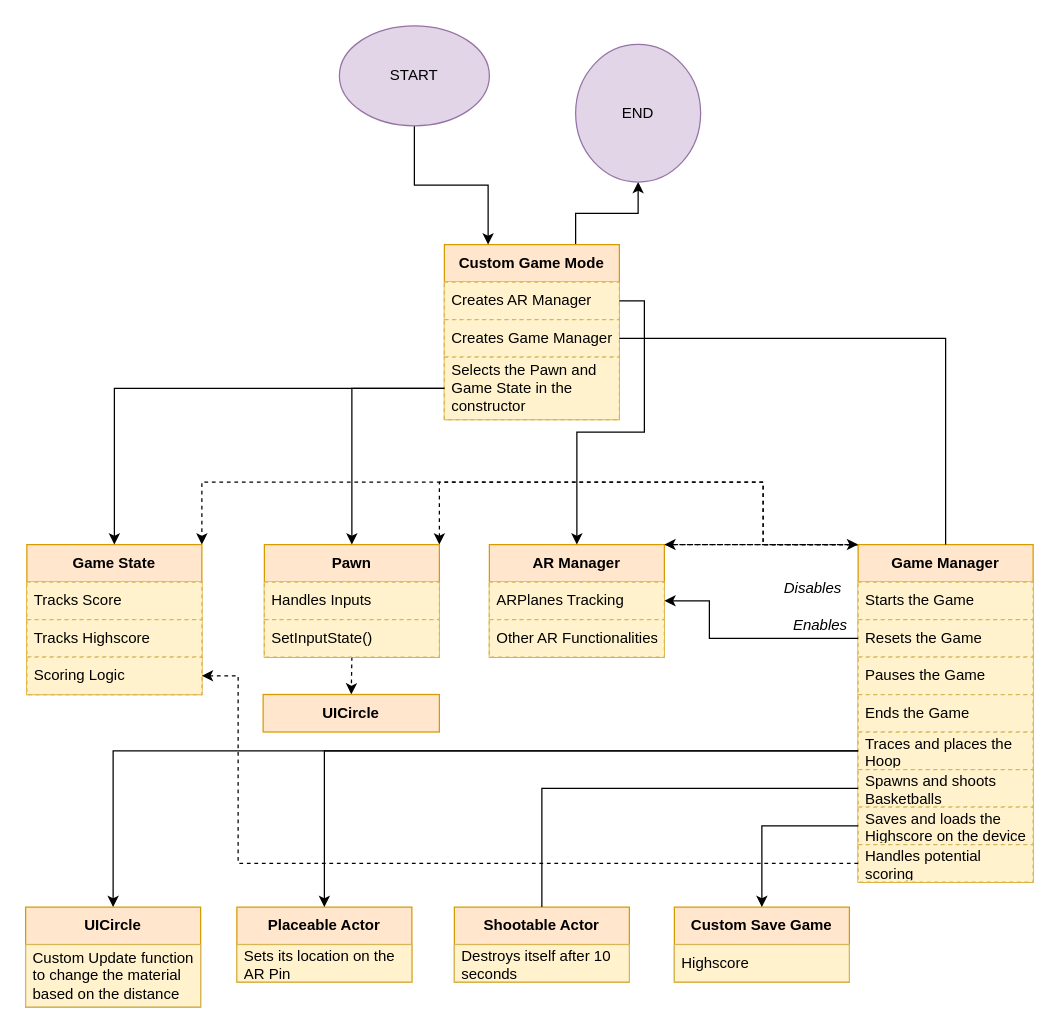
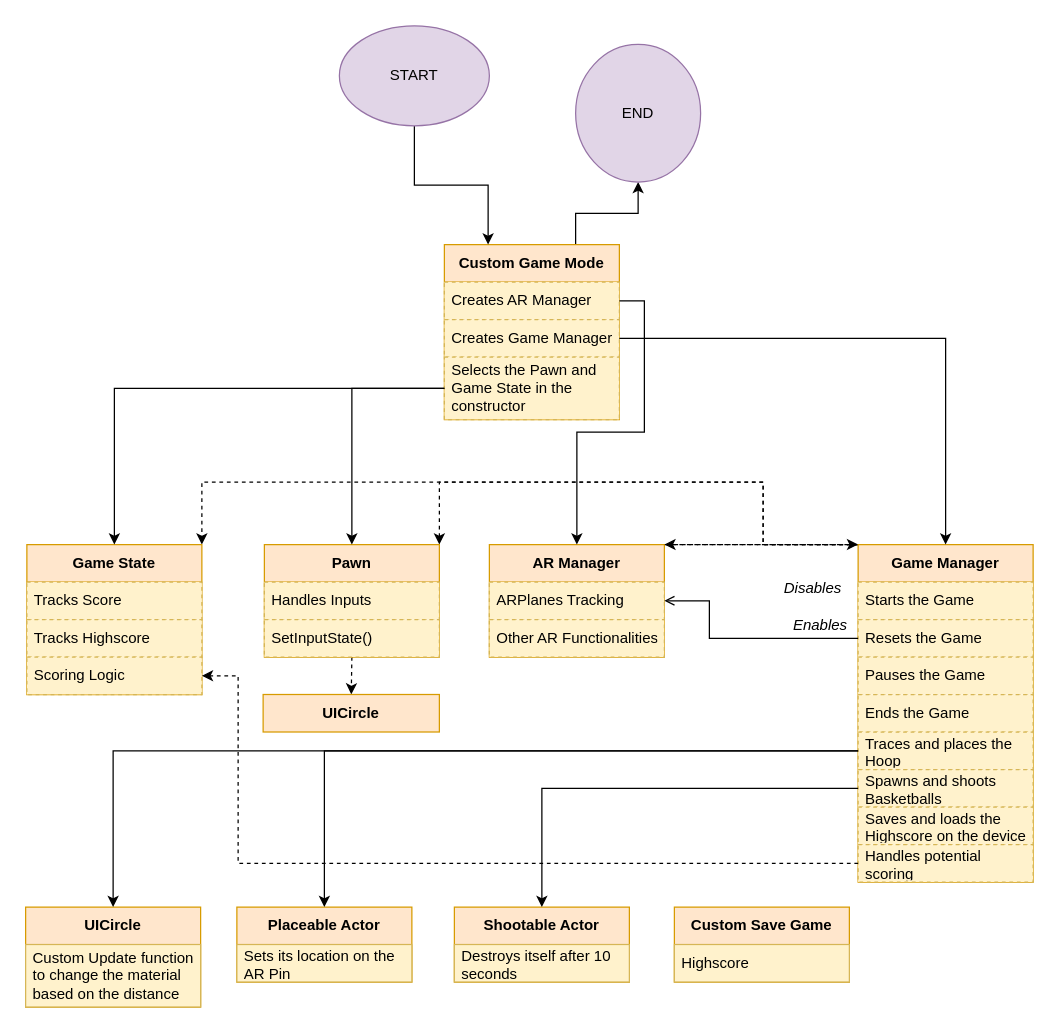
  <mxCell id="0" />
  <mxCell id="1" parent="0" />
  <mxCell id="2" style="edgeStyle=orthogonalEdgeStyle;rounded=0;orthogonalLoop=1;jettySize=auto;html=1;exitX=0.75;exitY=0;exitDx=0;exitDy=0;entryX=0.5;entryY=1;entryDx=0;entryDy=0;" edge="1" parent="1" source="3" target="52"><mxGeometry relative="1" as="geometry" /></mxCell>
  <mxCell id="3" value="&lt;b&gt;Custom Game Mode&lt;/b&gt;" style="swimlane;fontStyle=0;childLayout=stackLayout;horizontal=1;startSize=30;horizontalStack=0;resizeParent=1;resizeParentMax=0;resizeLast=0;collapsible=1;marginBottom=0;whiteSpace=wrap;html=1;fillColor=#ffe6cc;strokeColor=#d79b00;" parent="1" vertex="1"><mxGeometry x="355" y="195" width="140" height="140" as="geometry" /></mxCell>
  <mxCell id="4" value="Creates AR Manager" style="text;strokeColor=#d6b656;fillColor=#fff2cc;align=left;verticalAlign=middle;spacingLeft=4;spacingRight=4;overflow=hidden;points=[[0,0.5],[1,0.5]];portConstraint=eastwest;rotatable=0;whiteSpace=wrap;html=1;dashed=1;" parent="3" vertex="1"><mxGeometry y="30" width="140" height="30" as="geometry" /></mxCell>
  <mxCell id="5" value="Creates Game Manager" style="text;strokeColor=#d6b656;fillColor=#fff2cc;align=left;verticalAlign=middle;spacingLeft=4;spacingRight=4;overflow=hidden;points=[[0,0.5],[1,0.5]];portConstraint=eastwest;rotatable=0;whiteSpace=wrap;html=1;dashed=1;" parent="3" vertex="1"><mxGeometry y="60" width="140" height="30" as="geometry" /></mxCell>
  <mxCell id="6" value="Selects the Pawn and Game State in the constructor&amp;nbsp;" style="text;strokeColor=#d6b656;fillColor=#fff2cc;align=left;verticalAlign=middle;spacingLeft=4;spacingRight=4;overflow=hidden;points=[[0,0.5],[1,0.5]];portConstraint=eastwest;rotatable=0;whiteSpace=wrap;html=1;dashed=1;" parent="3" vertex="1"><mxGeometry y="90" width="140" height="50" as="geometry" /></mxCell>
  <mxCell id="7" style="edgeStyle=orthogonalEdgeStyle;rounded=0;orthogonalLoop=1;jettySize=auto;html=1;exitX=1;exitY=0;exitDx=0;exitDy=0;entryX=0;entryY=0;entryDx=0;entryDy=0;dashed=1;" edge="1" parent="1" source="8" target="14"><mxGeometry relative="1" as="geometry"><Array as="points"><mxPoint x="610" y="435" /><mxPoint x="610" y="435" /></Array></mxGeometry></mxCell>
  <mxCell id="8" value="&lt;b&gt;AR Manager&lt;/b&gt;" style="swimlane;fontStyle=0;childLayout=stackLayout;horizontal=1;startSize=30;horizontalStack=0;resizeParent=1;resizeParentMax=0;resizeLast=0;collapsible=1;marginBottom=0;whiteSpace=wrap;html=1;fillColor=#ffe6cc;strokeColor=#d79b00;" parent="1" vertex="1"><mxGeometry x="391" y="435" width="140" height="90" as="geometry" /></mxCell>
  <mxCell id="9" value="ARPlanes Tracking" style="text;strokeColor=#d6b656;fillColor=#fff2cc;align=left;verticalAlign=middle;spacingLeft=4;spacingRight=4;overflow=hidden;points=[[0,0.5],[1,0.5]];portConstraint=eastwest;rotatable=0;whiteSpace=wrap;html=1;dashed=1;" parent="8" vertex="1"><mxGeometry y="30" width="140" height="30" as="geometry" /></mxCell>
  <mxCell id="10" value="Other AR Functionalities" style="text;strokeColor=#d6b656;fillColor=#fff2cc;align=left;verticalAlign=middle;spacingLeft=4;spacingRight=4;overflow=hidden;points=[[0,0.5],[1,0.5]];portConstraint=eastwest;rotatable=0;whiteSpace=wrap;html=1;dashed=1;" parent="8" vertex="1"><mxGeometry y="60" width="140" height="30" as="geometry" /></mxCell>
  <mxCell id="11" style="edgeStyle=orthogonalEdgeStyle;rounded=0;orthogonalLoop=1;jettySize=auto;html=1;exitX=0;exitY=0;exitDx=0;exitDy=0;entryX=1;entryY=0;entryDx=0;entryDy=0;dashed=1;" edge="1" parent="1" source="14" target="8"><mxGeometry relative="1" as="geometry"><Array as="points"><mxPoint x="620" y="435" /><mxPoint x="620" y="435" /></Array></mxGeometry></mxCell>
  <mxCell id="12" style="edgeStyle=orthogonalEdgeStyle;rounded=0;orthogonalLoop=1;jettySize=auto;html=1;exitX=0;exitY=0;exitDx=0;exitDy=0;entryX=1;entryY=0;entryDx=0;entryDy=0;dashed=1;" edge="1" parent="1" source="14" target="33"><mxGeometry relative="1" as="geometry"><Array as="points"><mxPoint x="610" y="435" /><mxPoint x="610" y="385" /><mxPoint x="351" y="385" /></Array></mxGeometry></mxCell>
  <mxCell id="13" style="edgeStyle=orthogonalEdgeStyle;rounded=0;orthogonalLoop=1;jettySize=auto;html=1;exitX=0;exitY=0;exitDx=0;exitDy=0;entryX=1;entryY=0;entryDx=0;entryDy=0;dashed=1;" edge="1" parent="1" source="14" target="27"><mxGeometry relative="1" as="geometry"><Array as="points"><mxPoint x="610" y="435" /><mxPoint x="610" y="385" /><mxPoint x="161" y="385" /></Array></mxGeometry></mxCell>
  <mxCell id="14" value="&lt;b&gt;Game Manager&lt;/b&gt;" style="swimlane;fontStyle=0;childLayout=stackLayout;horizontal=1;startSize=30;horizontalStack=0;resizeParent=1;resizeParentMax=0;resizeLast=0;collapsible=1;marginBottom=0;whiteSpace=wrap;html=1;fillColor=#ffe6cc;strokeColor=#d79b00;" parent="1" vertex="1"><mxGeometry x="686" y="435" width="140" height="270" as="geometry" /></mxCell>
  <mxCell id="15" value="Starts the Game" style="text;strokeColor=#d6b656;fillColor=#fff2cc;align=left;verticalAlign=middle;spacingLeft=4;spacingRight=4;overflow=hidden;points=[[0,0.5],[1,0.5]];portConstraint=eastwest;rotatable=0;whiteSpace=wrap;html=1;dashed=1;" parent="14" vertex="1"><mxGeometry y="30" width="140" height="30" as="geometry" /></mxCell>
  <mxCell id="16" value="Resets&amp;nbsp;the Game" style="text;strokeColor=#d6b656;fillColor=#fff2cc;align=left;verticalAlign=middle;spacingLeft=4;spacingRight=4;overflow=hidden;points=[[0,0.5],[1,0.5]];portConstraint=eastwest;rotatable=0;whiteSpace=wrap;html=1;dashed=1;" parent="14" vertex="1"><mxGeometry y="60" width="140" height="30" as="geometry" /></mxCell>
  <mxCell id="17" value="Pauses the Game" style="text;strokeColor=#d6b656;fillColor=#fff2cc;align=left;verticalAlign=middle;spacingLeft=4;spacingRight=4;overflow=hidden;points=[[0,0.5],[1,0.5]];portConstraint=eastwest;rotatable=0;whiteSpace=wrap;html=1;dashed=1;" parent="14" vertex="1"><mxGeometry y="90" width="140" height="30" as="geometry" /></mxCell>
  <mxCell id="18" value="Ends the Game" style="text;strokeColor=#d6b656;fillColor=#fff2cc;align=left;verticalAlign=middle;spacingLeft=4;spacingRight=4;overflow=hidden;points=[[0,0.5],[1,0.5]];portConstraint=eastwest;rotatable=0;whiteSpace=wrap;html=1;dashed=1;" vertex="1" parent="14"><mxGeometry y="120" width="140" height="30" as="geometry" /></mxCell>
  <mxCell id="19" value="Traces and places the Hoop" style="text;strokeColor=#d6b656;fillColor=#fff2cc;align=left;verticalAlign=middle;spacingLeft=4;spacingRight=4;overflow=hidden;points=[[0,0.5],[1,0.5]];portConstraint=eastwest;rotatable=0;whiteSpace=wrap;html=1;dashed=1;" parent="14" vertex="1"><mxGeometry y="150" width="140" height="30" as="geometry" /></mxCell>
  <mxCell id="20" value="Spawns and shoots Basketballs" style="text;strokeColor=#d6b656;fillColor=#fff2cc;align=left;verticalAlign=middle;spacingLeft=4;spacingRight=4;overflow=hidden;points=[[0,0.5],[1,0.5]];portConstraint=eastwest;rotatable=0;whiteSpace=wrap;html=1;dashed=1;" vertex="1" parent="14"><mxGeometry y="180" width="140" height="30" as="geometry" /></mxCell>
  <mxCell id="21" value="Saves and loads the Highscore on the device" style="text;strokeColor=#d6b656;fillColor=#fff2cc;align=left;verticalAlign=middle;spacingLeft=4;spacingRight=4;overflow=hidden;points=[[0,0.5],[1,0.5]];portConstraint=eastwest;rotatable=0;whiteSpace=wrap;html=1;dashed=1;" vertex="1" parent="14"><mxGeometry y="210" width="140" height="30" as="geometry" /></mxCell>
  <mxCell id="22" value="Handles potential scoring" style="text;strokeColor=#d6b656;fillColor=#fff2cc;align=left;verticalAlign=middle;spacingLeft=4;spacingRight=4;overflow=hidden;points=[[0,0.5],[1,0.5]];portConstraint=eastwest;rotatable=0;whiteSpace=wrap;html=1;dashed=1;" vertex="1" parent="14"><mxGeometry y="240" width="140" height="30" as="geometry" /></mxCell>
- <mxCell id="23" style="edgeStyle=orthogonalEdgeStyle;rounded=0;orthogonalLoop=1;jettySize=auto;html=1;exitX=1;exitY=0.5;exitDx=0;exitDy=0;entryX=0.5;entryY=0;entryDx=0;entryDy=0;endArrow=none;" parent="1" source="5" target="14" edge="1"><mxGeometry relative="1" as="geometry" /></mxCell>
+ <mxCell id="23" style="edgeStyle=orthogonalEdgeStyle;rounded=0;orthogonalLoop=1;jettySize=auto;html=1;exitX=1;exitY=0.5;exitDx=0;exitDy=0;entryX=0.5;entryY=0;entryDx=0;entryDy=0;" parent="1" source="5" target="14" edge="1"><mxGeometry relative="1" as="geometry" /></mxCell>
  <mxCell id="24" value="&lt;i&gt;Disables&lt;br&gt;&lt;/i&gt;" style="text;html=1;strokeColor=none;fillColor=none;align=center;verticalAlign=middle;whiteSpace=wrap;rounded=0;" parent="1" vertex="1"><mxGeometry x="620" y="455" width="60" height="30" as="geometry" /></mxCell>
- <mxCell id="25" style="edgeStyle=orthogonalEdgeStyle;rounded=0;orthogonalLoop=1;jettySize=auto;html=1;exitX=0;exitY=0.5;exitDx=0;exitDy=0;entryX=1;entryY=0.5;entryDx=0;entryDy=0;" parent="1" source="16" target="9" edge="1"><mxGeometry relative="1" as="geometry"><Array as="points"><mxPoint x="567" y="510" /><mxPoint x="567" y="480" /></Array></mxGeometry></mxCell>
+ <mxCell id="25" style="edgeStyle=orthogonalEdgeStyle;rounded=0;orthogonalLoop=1;jettySize=auto;html=1;exitX=0;exitY=0.5;exitDx=0;exitDy=0;entryX=1;entryY=0.5;entryDx=0;entryDy=0;endArrow=open;" parent="1" source="16" target="9" edge="1"><mxGeometry relative="1" as="geometry"><Array as="points"><mxPoint x="567" y="510" /><mxPoint x="567" y="480" /></Array></mxGeometry></mxCell>
  <mxCell id="26" value="&lt;i&gt;Enables&lt;br&gt;&lt;/i&gt;" style="text;html=1;strokeColor=none;fillColor=none;align=center;verticalAlign=middle;whiteSpace=wrap;rounded=0;" parent="1" vertex="1"><mxGeometry x="626" y="485" width="60" height="30" as="geometry" /></mxCell>
  <mxCell id="27" value="&lt;b&gt;Game State&lt;/b&gt;" style="swimlane;fontStyle=0;childLayout=stackLayout;horizontal=1;startSize=30;horizontalStack=0;resizeParent=1;resizeParentMax=0;resizeLast=0;collapsible=1;marginBottom=0;whiteSpace=wrap;html=1;strokeColor=#d79b00;fillColor=#ffe6cc;" parent="1" vertex="1"><mxGeometry x="21" y="435" width="140" height="120" as="geometry" /></mxCell>
  <mxCell id="28" value="Tracks Score" style="text;strokeColor=#d6b656;fillColor=#fff2cc;align=left;verticalAlign=middle;spacingLeft=4;spacingRight=4;overflow=hidden;points=[[0,0.5],[1,0.5]];portConstraint=eastwest;rotatable=0;whiteSpace=wrap;html=1;dashed=1;" parent="27" vertex="1"><mxGeometry y="30" width="140" height="30" as="geometry" /></mxCell>
  <mxCell id="29" value="Tracks Highscore" style="text;strokeColor=#d6b656;fillColor=#fff2cc;align=left;verticalAlign=middle;spacingLeft=4;spacingRight=4;overflow=hidden;points=[[0,0.5],[1,0.5]];portConstraint=eastwest;rotatable=0;whiteSpace=wrap;html=1;dashed=1;" parent="27" vertex="1"><mxGeometry y="60" width="140" height="30" as="geometry" /></mxCell>
  <mxCell id="30" value="Scoring Logic" style="text;strokeColor=#d6b656;fillColor=#fff2cc;align=left;verticalAlign=middle;spacingLeft=4;spacingRight=4;overflow=hidden;points=[[0,0.5],[1,0.5]];portConstraint=eastwest;rotatable=0;whiteSpace=wrap;html=1;dashed=1;" vertex="1" parent="27"><mxGeometry y="90" width="140" height="30" as="geometry" /></mxCell>
  <mxCell id="31" style="edgeStyle=orthogonalEdgeStyle;rounded=0;orthogonalLoop=1;jettySize=auto;html=1;exitX=0;exitY=0.5;exitDx=0;exitDy=0;entryX=0.5;entryY=0;entryDx=0;entryDy=0;" parent="1" source="6" target="27" edge="1"><mxGeometry relative="1" as="geometry" /></mxCell>
  <mxCell id="32" style="edgeStyle=orthogonalEdgeStyle;rounded=0;orthogonalLoop=1;jettySize=auto;html=1;exitX=0.5;exitY=1;exitDx=0;exitDy=0;entryX=0.5;entryY=0;entryDx=0;entryDy=0;dashed=1;" edge="1" parent="1" source="33" target="54"><mxGeometry relative="1" as="geometry" /></mxCell>
  <mxCell id="33" value="&lt;b&gt;Pawn&lt;/b&gt;" style="swimlane;fontStyle=0;childLayout=stackLayout;horizontal=1;startSize=30;horizontalStack=0;resizeParent=1;resizeParentMax=0;resizeLast=0;collapsible=1;marginBottom=0;whiteSpace=wrap;html=1;strokeColor=#d79b00;fillColor=#ffe6cc;" parent="1" vertex="1"><mxGeometry x="211" y="435" width="140" height="90" as="geometry" /></mxCell>
  <mxCell id="34" value="Handles Inputs" style="text;strokeColor=#d6b656;fillColor=#fff2cc;align=left;verticalAlign=middle;spacingLeft=4;spacingRight=4;overflow=hidden;points=[[0,0.5],[1,0.5]];portConstraint=eastwest;rotatable=0;whiteSpace=wrap;html=1;dashed=1;" parent="33" vertex="1"><mxGeometry y="30" width="140" height="30" as="geometry" /></mxCell>
  <mxCell id="35" value="SetInputState()" style="text;strokeColor=#d6b656;fillColor=#fff2cc;align=left;verticalAlign=middle;spacingLeft=4;spacingRight=4;overflow=hidden;points=[[0,0.5],[1,0.5]];portConstraint=eastwest;rotatable=0;whiteSpace=wrap;html=1;dashed=1;" parent="33" vertex="1"><mxGeometry y="60" width="140" height="30" as="geometry" /></mxCell>
  <mxCell id="36" style="edgeStyle=orthogonalEdgeStyle;rounded=0;orthogonalLoop=1;jettySize=auto;html=1;exitX=0;exitY=0.5;exitDx=0;exitDy=0;entryX=0.5;entryY=0;entryDx=0;entryDy=0;" parent="1" source="6" target="33" edge="1"><mxGeometry relative="1" as="geometry" /></mxCell>
  <mxCell id="37" style="edgeStyle=orthogonalEdgeStyle;rounded=0;orthogonalLoop=1;jettySize=auto;html=1;exitX=1;exitY=0.5;exitDx=0;exitDy=0;entryX=0.5;entryY=0;entryDx=0;entryDy=0;" parent="1" source="4" target="8" edge="1"><mxGeometry relative="1" as="geometry" /></mxCell>
  <mxCell id="38" style="edgeStyle=orthogonalEdgeStyle;rounded=0;orthogonalLoop=1;jettySize=auto;html=1;exitX=0.5;exitY=1;exitDx=0;exitDy=0;entryX=0.25;entryY=0;entryDx=0;entryDy=0;" edge="1" parent="1" source="39" target="3"><mxGeometry relative="1" as="geometry" /></mxCell>
  <mxCell id="39" value="START" style="ellipse;whiteSpace=wrap;html=1;fillColor=#e1d5e7;strokeColor=#9673a6;" vertex="1" parent="1"><mxGeometry x="271" y="20" width="120" height="80" as="geometry" /></mxCell>
  <mxCell id="40" value="&lt;b&gt;Custom Save Game&lt;/b&gt;" style="swimlane;fontStyle=0;childLayout=stackLayout;horizontal=1;startSize=30;horizontalStack=0;resizeParent=1;resizeParentMax=0;resizeLast=0;collapsible=1;marginBottom=0;whiteSpace=wrap;html=1;fillColor=#ffe6cc;strokeColor=#d79b00;" vertex="1" parent="1"><mxGeometry x="539" y="725" width="140" height="60" as="geometry" /></mxCell>
  <mxCell id="41" value="Highscore" style="text;strokeColor=#d6b656;fillColor=#fff2cc;align=left;verticalAlign=middle;spacingLeft=4;spacingRight=4;overflow=hidden;points=[[0,0.5],[1,0.5]];portConstraint=eastwest;rotatable=0;whiteSpace=wrap;html=1;" vertex="1" parent="40"><mxGeometry y="30" width="140" height="30" as="geometry" /></mxCell>
- <mxCell id="42" style="edgeStyle=orthogonalEdgeStyle;rounded=0;orthogonalLoop=1;jettySize=auto;html=1;exitX=0;exitY=0.5;exitDx=0;exitDy=0;entryX=0.5;entryY=0;entryDx=0;entryDy=0;" edge="1" parent="1" source="21" target="40"><mxGeometry relative="1" as="geometry" /></mxCell>
  <mxCell id="43" value="&lt;b&gt;Shootable Actor&lt;/b&gt;" style="swimlane;fontStyle=0;childLayout=stackLayout;horizontal=1;startSize=30;horizontalStack=0;resizeParent=1;resizeParentMax=0;resizeLast=0;collapsible=1;marginBottom=0;whiteSpace=wrap;html=1;fillColor=#ffe6cc;strokeColor=#d79b00;" vertex="1" parent="1"><mxGeometry x="363" y="725" width="140" height="60" as="geometry" /></mxCell>
  <mxCell id="44" value="Destroys itself after 10 seconds" style="text;strokeColor=#d6b656;fillColor=#fff2cc;align=left;verticalAlign=middle;spacingLeft=4;spacingRight=4;overflow=hidden;points=[[0,0.5],[1,0.5]];portConstraint=eastwest;rotatable=0;whiteSpace=wrap;html=1;" vertex="1" parent="43"><mxGeometry y="30" width="140" height="30" as="geometry" /></mxCell>
  <mxCell id="45" value="&lt;b&gt;Placeable Actor&lt;/b&gt;" style="swimlane;fontStyle=0;childLayout=stackLayout;horizontal=1;startSize=30;horizontalStack=0;resizeParent=1;resizeParentMax=0;resizeLast=0;collapsible=1;marginBottom=0;whiteSpace=wrap;html=1;fillColor=#ffe6cc;strokeColor=#d79b00;" vertex="1" parent="1"><mxGeometry x="189" y="725" width="140" height="60" as="geometry" /></mxCell>
  <mxCell id="46" value="Sets its location on the AR Pin" style="text;strokeColor=#d6b656;fillColor=#fff2cc;align=left;verticalAlign=middle;spacingLeft=4;spacingRight=4;overflow=hidden;points=[[0,0.5],[1,0.5]];portConstraint=eastwest;rotatable=0;whiteSpace=wrap;html=1;" vertex="1" parent="45"><mxGeometry y="30" width="140" height="30" as="geometry" /></mxCell>
- <mxCell id="47" style="edgeStyle=orthogonalEdgeStyle;rounded=0;orthogonalLoop=1;jettySize=auto;html=1;exitX=0;exitY=0.5;exitDx=0;exitDy=0;entryX=0.5;entryY=0;entryDx=0;entryDy=0;endArrow=none;" edge="1" parent="1" source="20" target="43"><mxGeometry relative="1" as="geometry" /></mxCell>
+ <mxCell id="47" style="edgeStyle=orthogonalEdgeStyle;rounded=0;orthogonalLoop=1;jettySize=auto;html=1;exitX=0;exitY=0.5;exitDx=0;exitDy=0;entryX=0.5;entryY=0;entryDx=0;entryDy=0;" edge="1" parent="1" source="20" target="43"><mxGeometry relative="1" as="geometry" /></mxCell>
  <mxCell id="48" style="edgeStyle=orthogonalEdgeStyle;rounded=0;orthogonalLoop=1;jettySize=auto;html=1;exitX=0;exitY=0.5;exitDx=0;exitDy=0;entryX=0.5;entryY=0;entryDx=0;entryDy=0;" edge="1" parent="1" source="19" target="45"><mxGeometry relative="1" as="geometry" /></mxCell>
  <mxCell id="49" value="&lt;b&gt;UICircle&lt;/b&gt;" style="swimlane;fontStyle=0;childLayout=stackLayout;horizontal=1;startSize=30;horizontalStack=0;resizeParent=1;resizeParentMax=0;resizeLast=0;collapsible=1;marginBottom=0;whiteSpace=wrap;html=1;fillColor=#ffe6cc;strokeColor=#d79b00;" vertex="1" parent="1"><mxGeometry x="20" y="725" width="140" height="80" as="geometry" /></mxCell>
  <mxCell id="50" value="Custom Update function to change the material based on the distance" style="text;strokeColor=#d6b656;fillColor=#fff2cc;align=left;verticalAlign=middle;spacingLeft=4;spacingRight=4;overflow=hidden;points=[[0,0.5],[1,0.5]];portConstraint=eastwest;rotatable=0;whiteSpace=wrap;html=1;" vertex="1" parent="49"><mxGeometry y="30" width="140" height="50" as="geometry" /></mxCell>
  <mxCell id="51" style="edgeStyle=orthogonalEdgeStyle;rounded=0;orthogonalLoop=1;jettySize=auto;html=1;exitX=0;exitY=0.5;exitDx=0;exitDy=0;entryX=0.5;entryY=0;entryDx=0;entryDy=0;" edge="1" parent="1" source="19" target="49"><mxGeometry relative="1" as="geometry" /></mxCell>
  <mxCell id="52" value="END" style="ellipse;whiteSpace=wrap;html=1;fillColor=#e1d5e7;strokeColor=#9673a6;" vertex="1" parent="1"><mxGeometry x="460" y="35" width="100" height="110" as="geometry" /></mxCell>
  <mxCell id="53" style="edgeStyle=orthogonalEdgeStyle;rounded=0;orthogonalLoop=1;jettySize=auto;html=1;exitX=0;exitY=0.5;exitDx=0;exitDy=0;entryX=1;entryY=0.5;entryDx=0;entryDy=0;dashed=1;" edge="1" parent="1" source="22" target="30"><mxGeometry relative="1" as="geometry"><Array as="points"><mxPoint x="190" y="690" /><mxPoint x="190" y="540" /></Array></mxGeometry></mxCell>
  <mxCell id="54" value="&lt;b&gt;UICircle&lt;/b&gt;" style="rounded=0;whiteSpace=wrap;html=1;fillColor=#ffe6cc;strokeColor=#d79b00;" vertex="1" parent="1"><mxGeometry x="210" y="555" width="141" height="30" as="geometry" /></mxCell>
